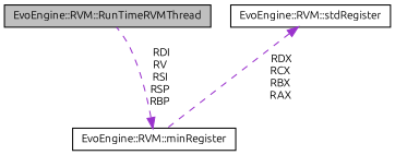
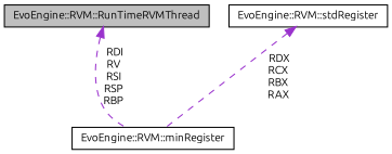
  digraph {
    fontname=Ubuntu
    node [color=black fillcolor=white fontname=Ubuntu fontsize=10 shape=record style=filled]
    edge [color=darkorchid3 dir=back fontname=Ubuntu fontsize=10 labelfontname=Helvetica labelfontsize=10 style=dashed]
    n1 [fillcolor=grey75 fontcolor=black height=0.2 label="EvoEngine::RVM::RunTimeRVMThread" width=0.4]
    n2 [height=0.2 label="EvoEngine::RVM::stdRegister" width=0.4]
    n3 [height=0.2 label="EvoEngine::RVM::minRegister" width=0.4]
    n2 -> n3 [label=" RDX\nRCX\nRBX\nRAX"]
-   n3 -> n1 [label=" RDI\nRV\nRSI\nRSP\nRBP"]
+   n1 -> n3 [label=" RDI\nRV\nRSI\nRSP\nRBP"]
  }
